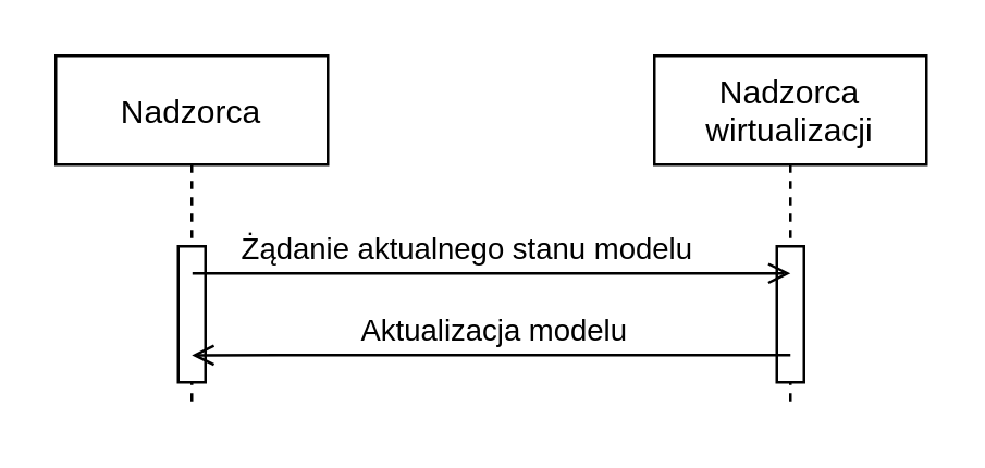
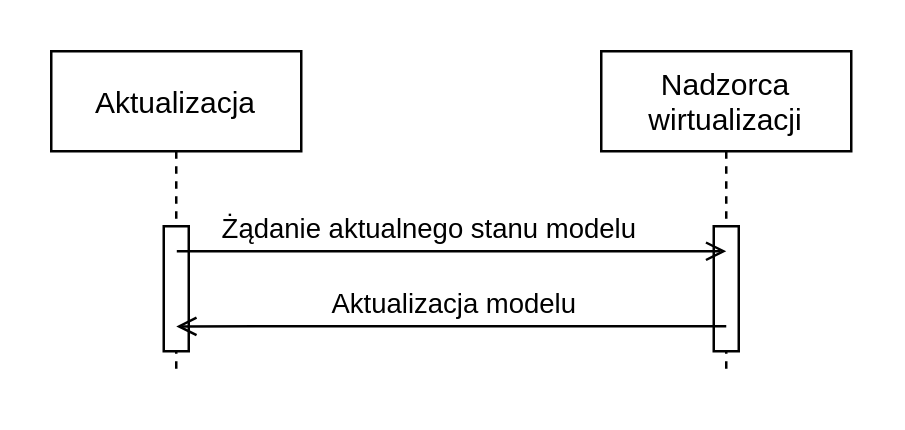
  <mxCell id="0" />
  <mxCell id="1" parent="0" />
- <mxCell id="2" value="Nadzorca" style="shape=umlLifeline;perimeter=lifelinePerimeter;container=1;collapsible=0;recursiveResize=0;rounded=0;shadow=0;strokeWidth=1;" parent="1" vertex="1"><mxGeometry x="20" y="20" width="100" height="130" as="geometry" /></mxCell>
+ <mxCell id="2" value="Aktualizacja" style="shape=umlLifeline;perimeter=lifelinePerimeter;container=1;collapsible=0;recursiveResize=0;rounded=0;shadow=0;strokeWidth=1;" parent="1" vertex="1"><mxGeometry x="20" y="20" width="100" height="130" as="geometry" /></mxCell>
  <mxCell id="3" value="" style="points=[];perimeter=orthogonalPerimeter;rounded=0;shadow=0;strokeWidth=1;" parent="2" vertex="1"><mxGeometry x="45" y="70" width="10" height="50" as="geometry" /></mxCell>
  <mxCell id="4" value="Nadzorca&#10;wirtualizacji&#10;" style="shape=umlLifeline;perimeter=lifelinePerimeter;container=1;collapsible=0;recursiveResize=0;rounded=0;shadow=0;strokeWidth=1;verticalAlign=top;" parent="1" vertex="1"><mxGeometry x="240" y="20" width="100" height="130" as="geometry" /></mxCell>
  <mxCell id="5" value="" style="points=[];perimeter=orthogonalPerimeter;rounded=0;shadow=0;strokeWidth=1;" parent="4" vertex="1"><mxGeometry x="45" y="70" width="10" height="50" as="geometry" /></mxCell>
  <mxCell id="6" value="" style="endArrow=open;html=1;rounded=0;endFill=0;" parent="1" edge="1"><mxGeometry width="50" height="50" relative="1" as="geometry"><mxPoint x="70.222" y="100" as="sourcePoint" /><mxPoint x="290" y="100" as="targetPoint" /><Array as="points"><mxPoint x="180" y="100" /></Array></mxGeometry></mxCell>
  <mxCell id="7" value="Żądanie aktualnego stanu modelu" style="edgeLabel;html=1;align=center;verticalAlign=middle;resizable=0;points=[];" parent="6" vertex="1" connectable="0"><mxGeometry x="-0.376" relative="1" as="geometry"><mxPoint x="31" y="-10" as="offset" /></mxGeometry></mxCell>
  <mxCell id="8" value="" style="endArrow=open;html=1;rounded=0;endFill=0;exitX=0.5;exitY=0.185;exitDx=0;exitDy=0;exitPerimeter=0;" parent="1" edge="1"><mxGeometry width="50" height="50" relative="1" as="geometry"><mxPoint x="290" y="130" as="sourcePoint" /><mxPoint x="70" y="130.05" as="targetPoint" /></mxGeometry></mxCell>
  <mxCell id="9" value="Aktualizacja modelu" style="edgeLabel;html=1;align=center;verticalAlign=middle;resizable=0;points=[];" parent="8" vertex="1" connectable="0"><mxGeometry x="-0.376" relative="1" as="geometry"><mxPoint x="-41" y="-10" as="offset" /></mxGeometry></mxCell>
